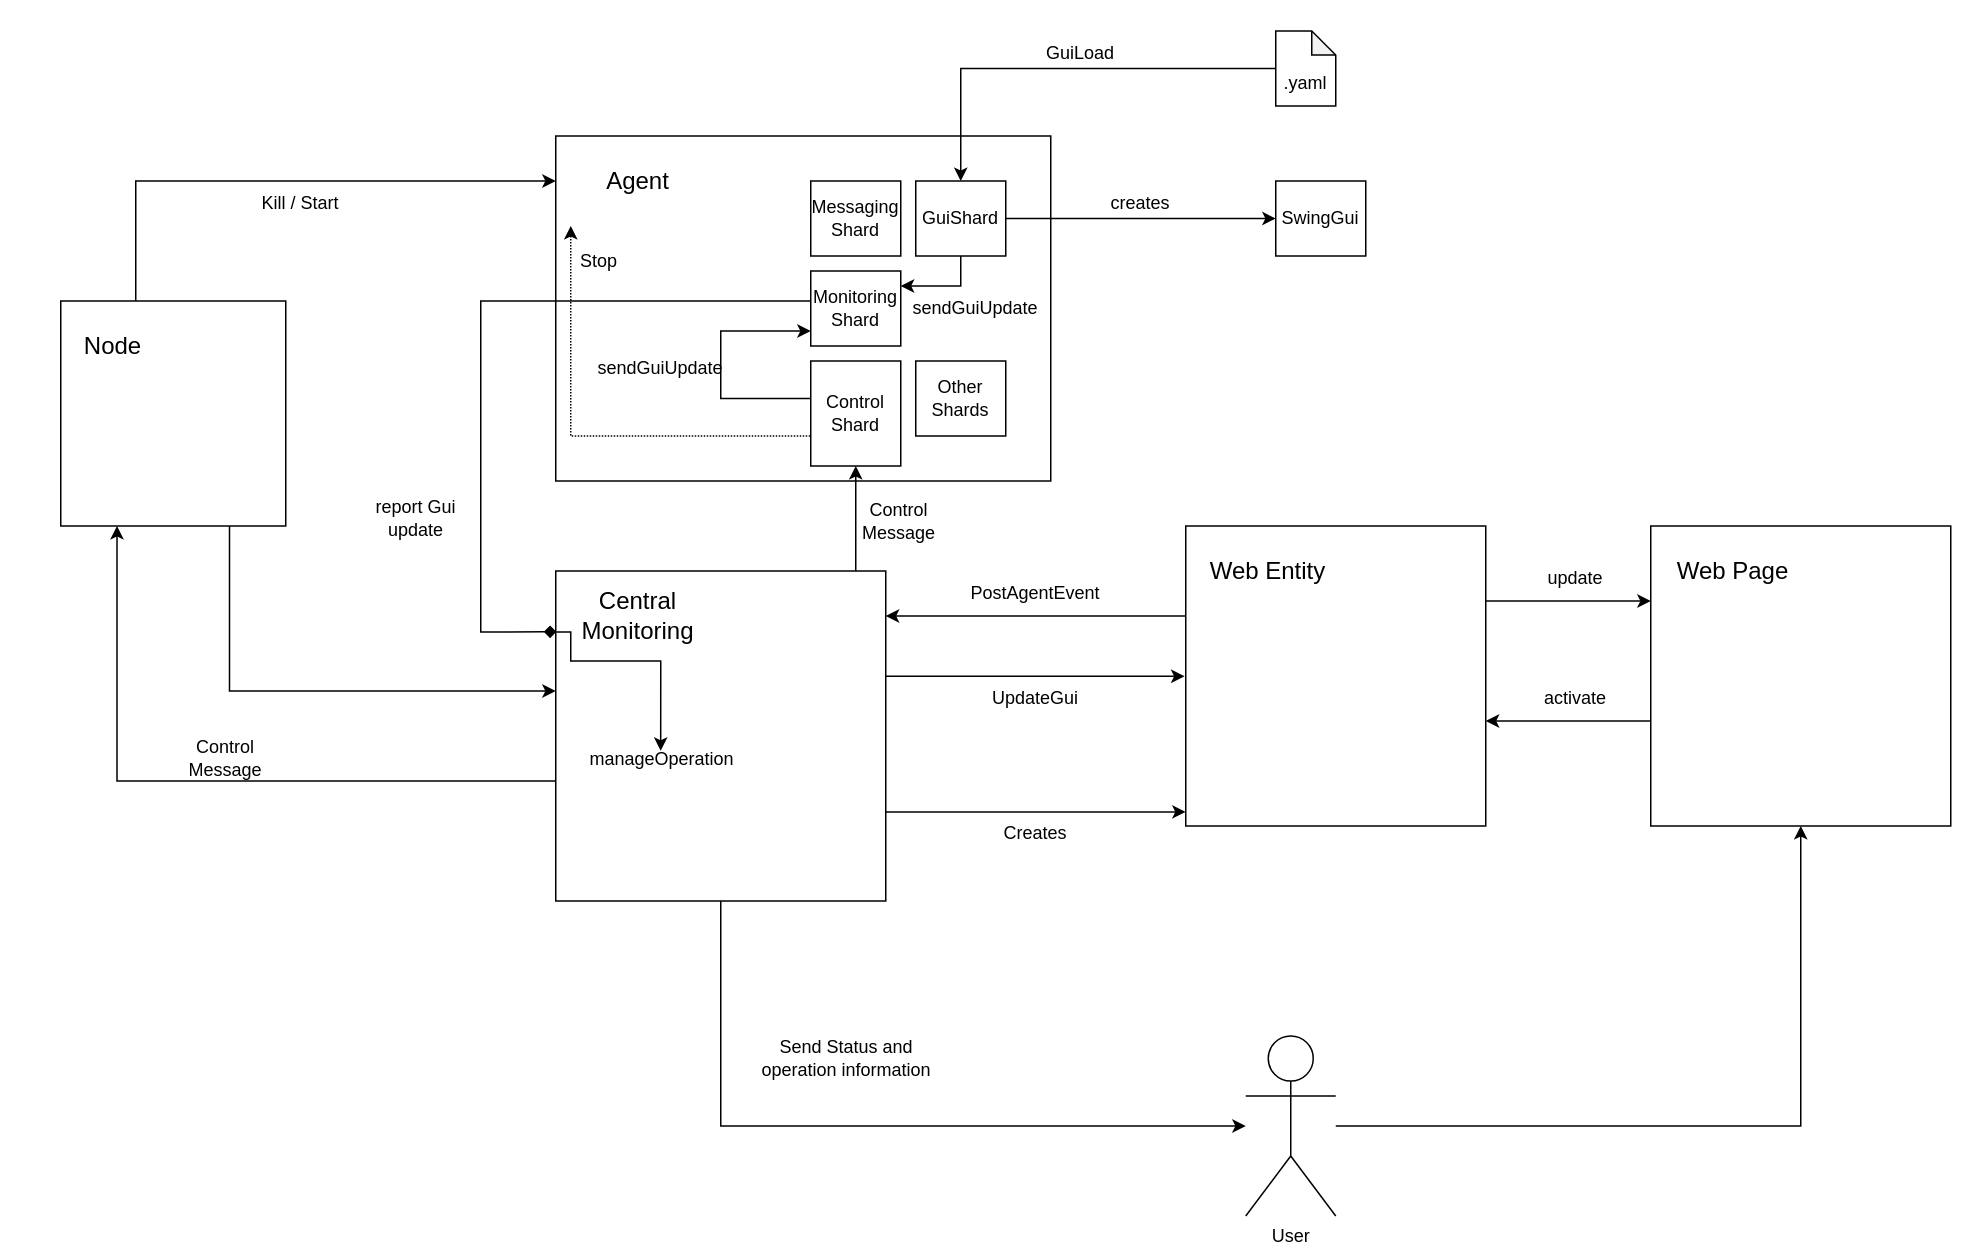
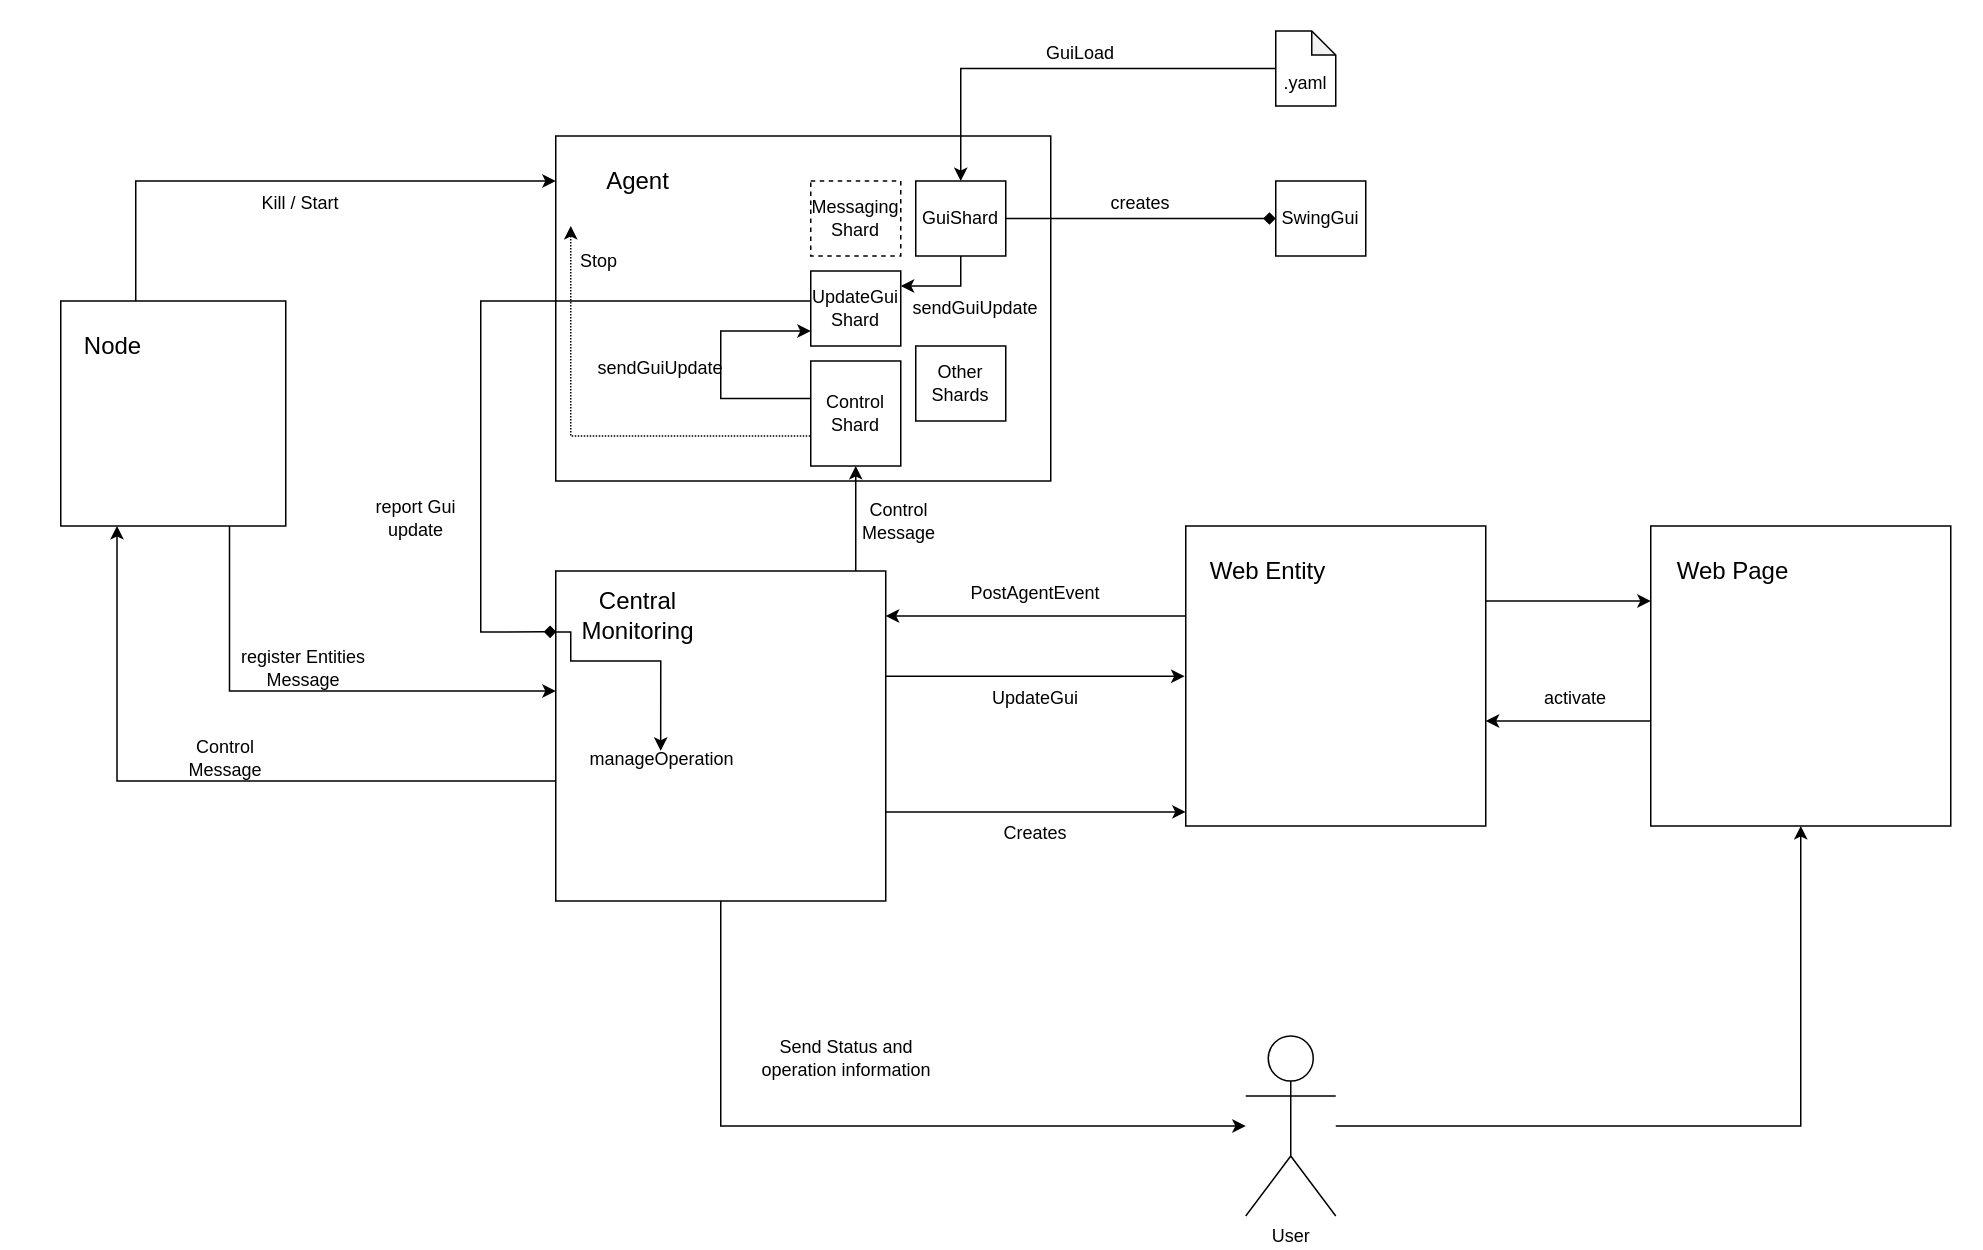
  <mxCell id="0" />
  <mxCell id="1" parent="0" />
  <mxCell id="2" value="" style="rounded=0;whiteSpace=wrap;html=1;" vertex="1" parent="1"><mxGeometry x="370" y="90" width="330" height="230" as="geometry" /></mxCell>
  <mxCell id="3" style="edgeStyle=orthogonalEdgeStyle;rounded=0;orthogonalLoop=1;jettySize=auto;html=1;exitX=0;exitY=0.5;exitDx=0;exitDy=0;entryX=0.5;entryY=0;entryDx=0;entryDy=0;exitPerimeter=0;" edge="1" parent="1" source="16" target="5"><mxGeometry relative="1" as="geometry"><mxPoint x="820" y="50" as="sourcePoint" /><Array as="points"><mxPoint x="640" y="45" /></Array></mxGeometry></mxCell>
- <mxCell id="4" style="edgeStyle=orthogonalEdgeStyle;rounded=0;orthogonalLoop=1;jettySize=auto;html=1;entryX=0;entryY=0.5;entryDx=0;entryDy=0;" edge="1" parent="1" source="5" target="11"><mxGeometry relative="1" as="geometry" /></mxCell>
+ <mxCell id="4" style="edgeStyle=orthogonalEdgeStyle;rounded=0;orthogonalLoop=1;jettySize=auto;html=1;entryX=0;entryY=0.5;entryDx=0;entryDy=0;endArrow=diamond;" edge="1" parent="1" source="5" target="11"><mxGeometry relative="1" as="geometry" /></mxCell>
  <mxCell id="5" value="GuiShard" style="rounded=0;whiteSpace=wrap;html=1;" vertex="1" parent="1"><mxGeometry x="610" y="120" width="60" height="50" as="geometry" /></mxCell>
  <mxCell id="6" style="edgeStyle=orthogonalEdgeStyle;rounded=0;orthogonalLoop=1;jettySize=auto;html=1;" edge="1" parent="1" source="5" target="9"><mxGeometry relative="1" as="geometry"><Array as="points"><mxPoint x="640" y="190" /></Array></mxGeometry></mxCell>
  <mxCell id="7" style="edgeStyle=orthogonalEdgeStyle;rounded=0;orthogonalLoop=1;jettySize=auto;html=1;exitX=0;exitY=0.5;exitDx=0;exitDy=0;" edge="1" parent="1" source="13"><mxGeometry relative="1" as="geometry"><mxPoint x="280" y="400" as="sourcePoint" /><mxPoint x="540" y="220" as="targetPoint" /><Array as="points"><mxPoint x="480" y="265" /><mxPoint x="480" y="220" /><mxPoint x="540" y="220" /></Array></mxGeometry></mxCell>
  <mxCell id="8" style="edgeStyle=orthogonalEdgeStyle;rounded=0;orthogonalLoop=1;jettySize=auto;html=1;entryX=0.004;entryY=0.676;entryDx=0;entryDy=0;entryPerimeter=0;endArrow=diamond;" edge="1" parent="1" source="9" target="28"><mxGeometry relative="1" as="geometry"><Array as="points"><mxPoint x="320" y="200" /><mxPoint x="320" y="420" /><mxPoint x="370" y="420" /></Array></mxGeometry></mxCell>
- <mxCell id="9" value="&lt;div&gt;Monitoring&lt;/div&gt;&lt;div&gt;Shard&lt;br&gt;&lt;/div&gt;" style="rounded=0;whiteSpace=wrap;html=1;" vertex="1" parent="1"><mxGeometry x="540" y="180" width="60" height="50" as="geometry" /></mxCell>
- <mxCell id="10" value="&lt;div&gt;Messaging&lt;/div&gt;&lt;div&gt;Shard&lt;br&gt;&lt;/div&gt;" style="rounded=0;whiteSpace=wrap;html=1;" vertex="1" parent="1"><mxGeometry x="540" y="120" width="60" height="50" as="geometry" /></mxCell>
+ <mxCell id="9" value="&lt;div&gt;UpdateGui&lt;/div&gt;&lt;div&gt;Shard&lt;br&gt;&lt;/div&gt;" style="rounded=0;whiteSpace=wrap;html=1;" vertex="1" parent="1"><mxGeometry x="540" y="180" width="60" height="50" as="geometry" /></mxCell>
+ <mxCell id="10" value="&lt;div&gt;Messaging&lt;/div&gt;&lt;div&gt;Shard&lt;br&gt;&lt;/div&gt;" style="rounded=0;whiteSpace=wrap;html=1;dashed=1;" vertex="1" parent="1"><mxGeometry x="540" y="120" width="60" height="50" as="geometry" /></mxCell>
  <mxCell id="11" value="SwingGui" style="rounded=0;whiteSpace=wrap;html=1;" vertex="1" parent="1"><mxGeometry x="850" y="120" width="60" height="50" as="geometry" /></mxCell>
  <mxCell id="12" style="edgeStyle=orthogonalEdgeStyle;rounded=0;orthogonalLoop=1;jettySize=auto;html=1;exitX=0.04;exitY=0.875;exitDx=0;exitDy=0;exitPerimeter=0;dashed=1;dashPattern=1 1;" edge="1" parent="1" source="13" target="15"><mxGeometry relative="1" as="geometry"><Array as="points"><mxPoint x="540" y="284" /><mxPoint x="540" y="290" /><mxPoint x="380" y="290" /></Array></mxGeometry></mxCell>
  <mxCell id="13" value="&lt;div&gt;Control&lt;/div&gt;&lt;div&gt;Shard&lt;br&gt;&lt;/div&gt;" style="rounded=0;whiteSpace=wrap;html=1;" vertex="1" parent="1"><mxGeometry x="540" y="240" width="60" height="70" as="geometry" /></mxCell>
- <mxCell id="14" value="&lt;div&gt;Other&lt;/div&gt;&lt;div&gt;Shards&lt;br&gt;&lt;/div&gt;" style="rounded=0;whiteSpace=wrap;html=1;" vertex="1" parent="1"><mxGeometry x="610" y="240" width="60" height="50" as="geometry" /></mxCell>
+ <mxCell id="14" value="&lt;div&gt;Other&lt;/div&gt;&lt;div&gt;Shards&lt;br&gt;&lt;/div&gt;" style="rounded=0;whiteSpace=wrap;html=1;" vertex="1" parent="1"><mxGeometry x="610" y="230" width="60" height="50" as="geometry" /></mxCell>
  <mxCell id="15" value="Agent" style="text;html=1;strokeColor=none;fillColor=none;align=center;verticalAlign=middle;whiteSpace=wrap;rounded=0;fontSize=16;" vertex="1" parent="1"><mxGeometry x="370" y="90" width="110" height="60" as="geometry" /></mxCell>
  <mxCell id="16" value="" style="shape=note;whiteSpace=wrap;html=1;backgroundOutline=1;darkOpacity=0.05;size=16;" vertex="1" parent="1"><mxGeometry x="850" y="20" width="40" height="50" as="geometry" /></mxCell>
  <mxCell id="17" value=".yaml" style="text;html=1;strokeColor=none;fillColor=none;align=center;verticalAlign=middle;whiteSpace=wrap;rounded=0;" vertex="1" parent="1"><mxGeometry x="840" y="40" width="60" height="30" as="geometry" /></mxCell>
  <mxCell id="18" style="edgeStyle=orthogonalEdgeStyle;rounded=0;orthogonalLoop=1;jettySize=auto;html=1;" edge="1" parent="1" source="22" target="13"><mxGeometry relative="1" as="geometry"><Array as="points"><mxPoint x="570" y="360" /><mxPoint x="570" y="360" /></Array></mxGeometry></mxCell>
  <mxCell id="19" style="edgeStyle=orthogonalEdgeStyle;rounded=0;orthogonalLoop=1;jettySize=auto;html=1;entryX=0;entryY=0.953;entryDx=0;entryDy=0;entryPerimeter=0;" edge="1" parent="1" source="22" target="38"><mxGeometry relative="1" as="geometry"><Array as="points"><mxPoint x="690" y="541" /></Array></mxGeometry></mxCell>
  <mxCell id="20" style="edgeStyle=orthogonalEdgeStyle;rounded=0;orthogonalLoop=1;jettySize=auto;html=1;entryX=0.25;entryY=1;entryDx=0;entryDy=0;" edge="1" parent="1" source="22" target="32"><mxGeometry relative="1" as="geometry"><Array as="points"><mxPoint x="78" y="520" /></Array></mxGeometry></mxCell>
  <mxCell id="21" style="edgeStyle=orthogonalEdgeStyle;rounded=0;orthogonalLoop=1;jettySize=auto;html=1;" edge="1" parent="1" source="22" target="55"><mxGeometry relative="1" as="geometry"><Array as="points"><mxPoint x="480" y="750" /></Array><mxPoint x="780" y="740" as="targetPoint" /></mxGeometry></mxCell>
  <mxCell id="22" value="" style="whiteSpace=wrap;html=1;aspect=fixed;" vertex="1" parent="1"><mxGeometry x="370" y="380" width="220" height="220" as="geometry" /></mxCell>
  <mxCell id="23" value="GuiLoad" style="text;html=1;strokeColor=none;fillColor=none;align=center;verticalAlign=middle;whiteSpace=wrap;rounded=0;" vertex="1" parent="1"><mxGeometry x="690" y="20" width="60" height="30" as="geometry" /></mxCell>
  <mxCell id="24" value="creates" style="text;html=1;strokeColor=none;fillColor=none;align=center;verticalAlign=middle;whiteSpace=wrap;rounded=0;" vertex="1" parent="1"><mxGeometry x="730" y="120" width="60" height="30" as="geometry" /></mxCell>
  <mxCell id="25" value="sendGuiUpdate" style="text;html=1;strokeColor=none;fillColor=none;align=center;verticalAlign=middle;whiteSpace=wrap;rounded=0;" vertex="1" parent="1"><mxGeometry x="620" y="190" width="60" height="30" as="geometry" /></mxCell>
  <mxCell id="26" value="sendGuiUpdate" style="text;html=1;strokeColor=none;fillColor=none;align=center;verticalAlign=middle;whiteSpace=wrap;rounded=0;" vertex="1" parent="1"><mxGeometry x="410" y="230" width="60" height="30" as="geometry" /></mxCell>
  <mxCell id="27" style="edgeStyle=orthogonalEdgeStyle;rounded=0;orthogonalLoop=1;jettySize=auto;html=1;exitX=0.002;exitY=0.678;exitDx=0;exitDy=0;entryX=0.318;entryY=0.545;entryDx=0;entryDy=0;entryPerimeter=0;exitPerimeter=0;" edge="1" parent="1" source="28" target="22"><mxGeometry relative="1" as="geometry"><Array as="points"><mxPoint x="380" y="421" /><mxPoint x="380" y="440" /><mxPoint x="440" y="440" /></Array></mxGeometry></mxCell>
  <mxCell id="28" value="Central Monitoring" style="text;html=1;strokeColor=none;fillColor=none;align=center;verticalAlign=middle;whiteSpace=wrap;rounded=0;fontSize=16;" vertex="1" parent="1"><mxGeometry x="370" y="380" width="110" height="60" as="geometry" /></mxCell>
  <mxCell id="29" value="Control Message" style="text;html=1;strokeColor=none;fillColor=none;align=center;verticalAlign=middle;whiteSpace=wrap;rounded=0;" vertex="1" parent="1"><mxGeometry x="569" y="332" width="60" height="30" as="geometry" /></mxCell>
  <mxCell id="30" value="report Gui update" style="text;html=1;strokeColor=none;fillColor=none;align=center;verticalAlign=middle;whiteSpace=wrap;rounded=0;" vertex="1" parent="1"><mxGeometry x="247" y="330" width="60" height="30" as="geometry" /></mxCell>
  <mxCell id="31" style="edgeStyle=orthogonalEdgeStyle;rounded=0;orthogonalLoop=1;jettySize=auto;html=1;exitX=0.75;exitY=1;exitDx=0;exitDy=0;" edge="1" parent="1" source="32"><mxGeometry relative="1" as="geometry"><mxPoint x="370" y="460" as="targetPoint" /><Array as="points"><mxPoint x="152" y="460" /><mxPoint x="370" y="460" /></Array></mxGeometry></mxCell>
  <mxCell id="32" value="" style="whiteSpace=wrap;html=1;aspect=fixed;" vertex="1" parent="1"><mxGeometry x="40" y="200" width="150" height="150" as="geometry" /></mxCell>
  <mxCell id="33" style="edgeStyle=orthogonalEdgeStyle;rounded=0;orthogonalLoop=1;jettySize=auto;html=1;entryX=0;entryY=0.5;entryDx=0;entryDy=0;" edge="1" parent="1" source="32" target="15"><mxGeometry relative="1" as="geometry"><Array as="points"><mxPoint x="90" y="120" /></Array></mxGeometry></mxCell>
  <mxCell id="34" value="Node" style="text;html=1;strokeColor=none;fillColor=none;align=center;verticalAlign=middle;whiteSpace=wrap;rounded=0;fontSize=16;" vertex="1" parent="1"><mxGeometry x="20" y="200" width="110" height="60" as="geometry" /></mxCell>
  <mxCell id="35" value="Kill / Start" style="text;html=1;strokeColor=none;fillColor=none;align=center;verticalAlign=middle;whiteSpace=wrap;rounded=0;" vertex="1" parent="1"><mxGeometry x="170" y="120" width="60" height="30" as="geometry" /></mxCell>
  <mxCell id="36" style="edgeStyle=orthogonalEdgeStyle;rounded=0;orthogonalLoop=1;jettySize=auto;html=1;entryX=0;entryY=0.25;entryDx=0;entryDy=0;" edge="1" parent="1" source="38" target="41"><mxGeometry relative="1" as="geometry"><Array as="points"><mxPoint x="1020" y="400" /><mxPoint x="1020" y="400" /></Array></mxGeometry></mxCell>
  <mxCell id="37" style="edgeStyle=orthogonalEdgeStyle;rounded=0;orthogonalLoop=1;jettySize=auto;html=1;" edge="1" parent="1" source="38"><mxGeometry relative="1" as="geometry"><mxPoint x="590" y="410" as="targetPoint" /><Array as="points"><mxPoint x="590" y="410" /></Array></mxGeometry></mxCell>
  <mxCell id="38" value="" style="whiteSpace=wrap;html=1;aspect=fixed;" vertex="1" parent="1"><mxGeometry x="790" y="350" width="200" height="200" as="geometry" /></mxCell>
  <mxCell id="39" value="Web Entity" style="text;html=1;strokeColor=none;fillColor=none;align=center;verticalAlign=middle;whiteSpace=wrap;rounded=0;fontSize=16;" vertex="1" parent="1"><mxGeometry x="790" y="350" width="110" height="60" as="geometry" /></mxCell>
  <mxCell id="40" style="edgeStyle=orthogonalEdgeStyle;rounded=0;orthogonalLoop=1;jettySize=auto;html=1;" edge="1" parent="1" source="41"><mxGeometry relative="1" as="geometry"><mxPoint x="990" y="480" as="targetPoint" /><Array as="points"><mxPoint x="990" y="480" /></Array></mxGeometry></mxCell>
  <mxCell id="41" value="" style="whiteSpace=wrap;html=1;aspect=fixed;" vertex="1" parent="1"><mxGeometry x="1100" y="350" width="200" height="200" as="geometry" /></mxCell>
  <mxCell id="42" value="Web Page" style="text;html=1;strokeColor=none;fillColor=none;align=center;verticalAlign=middle;whiteSpace=wrap;rounded=0;fontSize=16;" vertex="1" parent="1"><mxGeometry x="1100" y="350" width="110" height="60" as="geometry" /></mxCell>
  <mxCell id="43" value="PostAgentEvent" style="text;html=1;strokeColor=none;fillColor=none;align=center;verticalAlign=middle;whiteSpace=wrap;rounded=0;" vertex="1" parent="1"><mxGeometry x="660" y="380" width="60" height="30" as="geometry" /></mxCell>
  <mxCell id="44" value="Control Message" style="text;html=1;strokeColor=none;fillColor=none;align=center;verticalAlign=middle;whiteSpace=wrap;rounded=0;" vertex="1" parent="1"><mxGeometry x="120" y="490" width="60" height="30" as="geometry" /></mxCell>
  <mxCell id="45" value="Stop" style="text;html=1;strokeColor=none;fillColor=none;align=center;verticalAlign=middle;whiteSpace=wrap;rounded=0;" vertex="1" parent="1"><mxGeometry x="369" y="159" width="60" height="30" as="geometry" /></mxCell>
- <mxCell id="47" value="update" style="text;html=1;strokeColor=none;fillColor=none;align=center;verticalAlign=middle;whiteSpace=wrap;rounded=0;" vertex="1" parent="1"><mxGeometry x="1020" y="370" width="60" height="30" as="geometry" /></mxCell>
+ <mxCell id="46" value="register Entities Message" style="text;html=1;strokeColor=none;fillColor=none;align=center;verticalAlign=middle;whiteSpace=wrap;rounded=0;" vertex="1" parent="1"><mxGeometry x="157" y="430" width="90" height="30" as="geometry" /></mxCell>
  <mxCell id="48" value="activate" style="text;html=1;strokeColor=none;fillColor=none;align=center;verticalAlign=middle;whiteSpace=wrap;rounded=0;" vertex="1" parent="1"><mxGeometry x="1020" y="450" width="60" height="30" as="geometry" /></mxCell>
  <mxCell id="49" style="edgeStyle=orthogonalEdgeStyle;rounded=0;orthogonalLoop=1;jettySize=auto;html=1;entryX=-0.004;entryY=0.501;entryDx=0;entryDy=0;entryPerimeter=0;" edge="1" parent="1" target="38"><mxGeometry relative="1" as="geometry"><mxPoint x="590" y="450" as="sourcePoint" /><mxPoint x="789" y="447" as="targetPoint" /><Array as="points"><mxPoint x="789" y="450" /></Array></mxGeometry></mxCell>
  <mxCell id="50" value="manageOperation" style="text;html=1;strokeColor=none;fillColor=none;align=center;verticalAlign=middle;whiteSpace=wrap;rounded=0;" vertex="1" parent="1"><mxGeometry x="411" y="491" width="60" height="30" as="geometry" /></mxCell>
  <mxCell id="51" value="UpdateGui" style="text;html=1;strokeColor=none;fillColor=none;align=center;verticalAlign=middle;whiteSpace=wrap;rounded=0;" vertex="1" parent="1"><mxGeometry x="660" y="450" width="60" height="30" as="geometry" /></mxCell>
  <mxCell id="52" value="Creates" style="text;html=1;strokeColor=none;fillColor=none;align=center;verticalAlign=middle;whiteSpace=wrap;rounded=0;" vertex="1" parent="1"><mxGeometry x="660" y="540" width="60" height="30" as="geometry" /></mxCell>
  <mxCell id="53" style="edgeStyle=orthogonalEdgeStyle;rounded=0;orthogonalLoop=1;jettySize=auto;html=1;" edge="1" parent="1" source="55" target="41"><mxGeometry relative="1" as="geometry"><mxPoint x="940" y="760" as="sourcePoint" /></mxGeometry></mxCell>
  <mxCell id="54" value="Send Status and operation information" style="text;html=1;strokeColor=none;fillColor=none;align=center;verticalAlign=middle;whiteSpace=wrap;rounded=0;" vertex="1" parent="1"><mxGeometry x="499" y="680" width="130" height="50" as="geometry" /></mxCell>
  <mxCell id="55" value="User" style="shape=umlActor;verticalLabelPosition=bottom;verticalAlign=top;html=1;outlineConnect=0;" vertex="1" parent="1"><mxGeometry x="830" y="690" width="60" height="120" as="geometry" /></mxCell>
